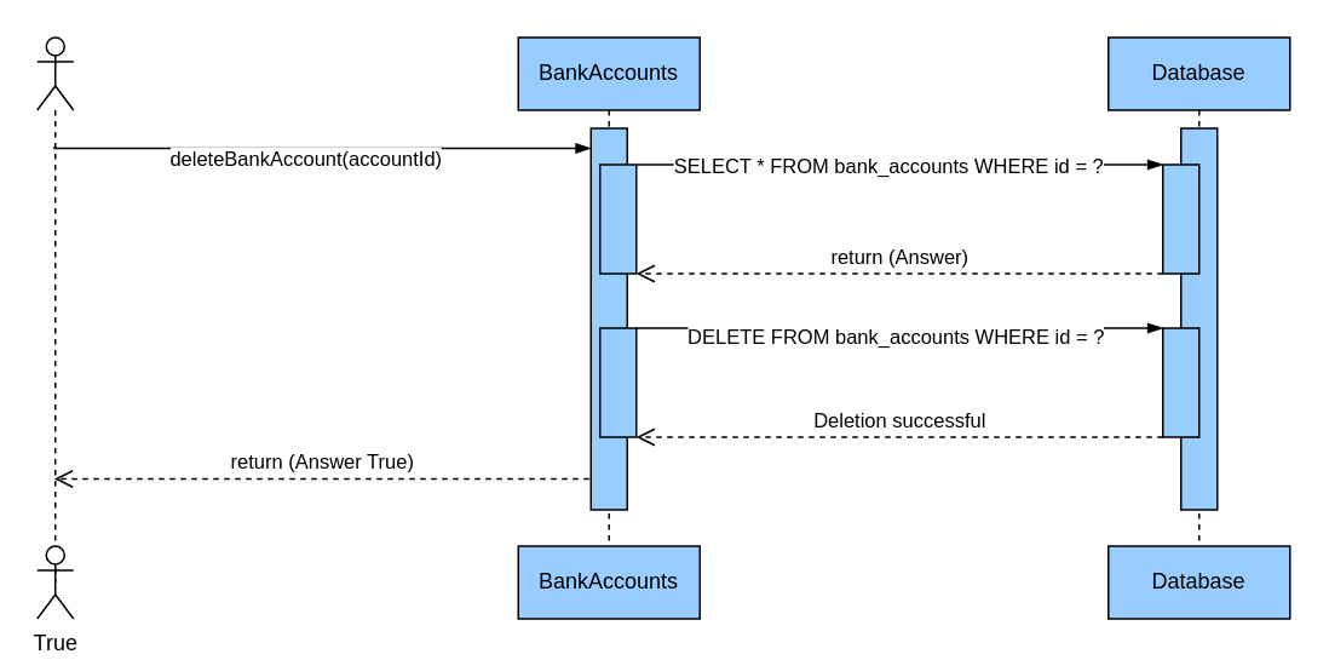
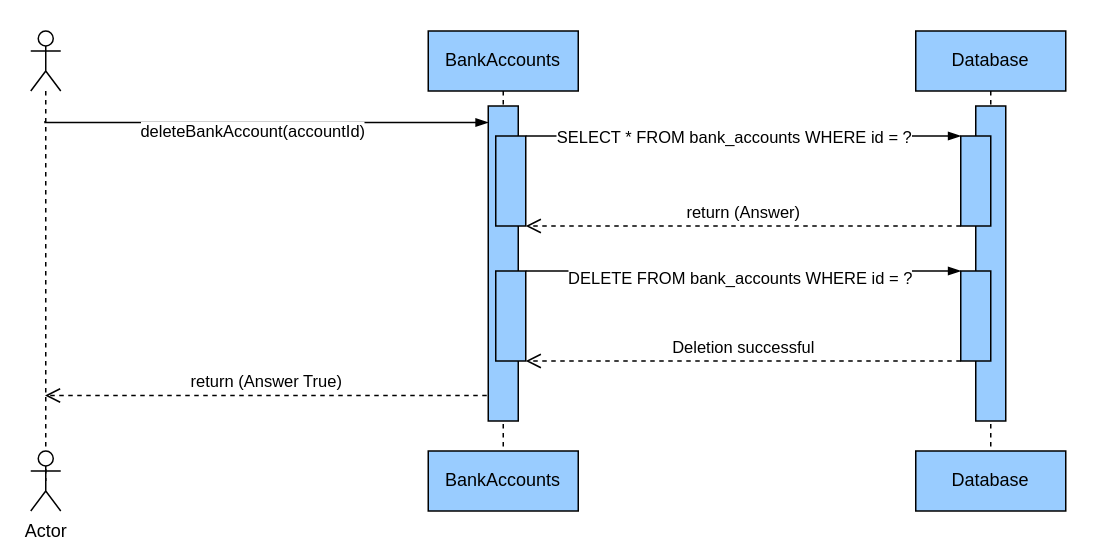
  <mxCell id="0" />
  <mxCell id="1" parent="0" />
  <mxCell id="2" value="BankAccounts" style="shape=umlLifeline;perimeter=lifelinePerimeter;whiteSpace=wrap;html=1;container=1;dropTarget=0;collapsible=0;recursiveResize=0;outlineConnect=0;portConstraint=eastwest;newEdgeStyle={&quot;edgeStyle&quot;:&quot;elbowEdgeStyle&quot;,&quot;elbow&quot;:&quot;vertical&quot;,&quot;curved&quot;:0,&quot;rounded&quot;:0};fillColor=#99CCFF;" parent="1" vertex="1"><mxGeometry x="285" y="20" width="100" height="300" as="geometry" /></mxCell>
  <mxCell id="3" value="Database" style="shape=umlLifeline;perimeter=lifelinePerimeter;whiteSpace=wrap;html=1;container=1;dropTarget=0;collapsible=0;recursiveResize=0;outlineConnect=0;portConstraint=eastwest;newEdgeStyle={&quot;curved&quot;:0,&quot;rounded&quot;:0};fillColor=#99CCFF;" parent="1" vertex="1"><mxGeometry x="610" y="20" width="100" height="300" as="geometry" /></mxCell>
  <mxCell id="4" value="BankAccounts" style="rounded=0;whiteSpace=wrap;html=1;fillColor=#99CCFF;" parent="1" vertex="1"><mxGeometry x="285" y="300" width="100" height="40" as="geometry" /></mxCell>
  <mxCell id="5" value="Database" style="rounded=0;whiteSpace=wrap;html=1;fillColor=#99CCFF;" parent="1" vertex="1"><mxGeometry x="610" y="300" width="100" height="40" as="geometry" /></mxCell>
  <mxCell id="6" value="" style="shape=umlLifeline;perimeter=lifelinePerimeter;whiteSpace=wrap;html=1;container=1;dropTarget=0;collapsible=0;recursiveResize=0;outlineConnect=0;portConstraint=eastwest;newEdgeStyle={&quot;curved&quot;:0,&quot;rounded&quot;:0};participant=umlActor;" parent="1" vertex="1"><mxGeometry x="20" y="20" width="20" height="300" as="geometry" /></mxCell>
- <mxCell id="7" value="True" style="shape=umlActor;verticalLabelPosition=bottom;verticalAlign=top;html=1;outlineConnect=0;" parent="1" vertex="1"><mxGeometry x="20" y="300" width="20" height="40" as="geometry" /></mxCell>
+ <mxCell id="7" value="Actor" style="shape=umlActor;verticalLabelPosition=bottom;verticalAlign=top;html=1;outlineConnect=0;" parent="1" vertex="1"><mxGeometry x="20" y="300" width="20" height="40" as="geometry" /></mxCell>
  <mxCell id="8" value="" style="edgeStyle=elbowEdgeStyle;fontSize=12;html=1;endArrow=blockThin;endFill=1;rounded=0;elbow=vertical;entryX=0;entryY=0.057;entryDx=0;entryDy=0;entryPerimeter=0;" parent="1" target="10" edge="1"><mxGeometry width="160" relative="1" as="geometry"><mxPoint x="29.5" y="80" as="sourcePoint" /><mxPoint x="320" y="80" as="targetPoint" /></mxGeometry></mxCell>
  <mxCell id="9" value="deleteBankAccount(accountId)" style="edgeLabel;html=1;align=center;verticalAlign=middle;resizable=0;points=[];" parent="8" vertex="1" connectable="0"><mxGeometry x="-0.118" y="-5" relative="1" as="geometry"><mxPoint x="8" as="offset" /></mxGeometry></mxCell>
  <mxCell id="10" value="" style="rounded=0;whiteSpace=wrap;html=1;fillColor=#99CCFF;" parent="1" vertex="1"><mxGeometry x="325" y="70" width="20" height="210" as="geometry" /></mxCell>
  <mxCell id="11" value="" style="rounded=0;whiteSpace=wrap;html=1;fillColor=#99CCFF;" vertex="1" parent="1"><mxGeometry x="650" y="70" width="20" height="210" as="geometry" /></mxCell>
  <mxCell id="12" value="" style="rounded=0;whiteSpace=wrap;html=1;fillColor=#99CCFF;" parent="1" vertex="1"><mxGeometry x="330" y="90" width="20" height="60" as="geometry" /></mxCell>
  <mxCell id="13" value="" style="rounded=0;whiteSpace=wrap;html=1;fillColor=#99CCFF;" parent="1" vertex="1"><mxGeometry x="640" y="90" width="20" height="60" as="geometry" /></mxCell>
  <mxCell id="14" value="" style="edgeStyle=elbowEdgeStyle;fontSize=12;html=1;endArrow=blockThin;endFill=1;rounded=0;exitX=1;exitY=0;exitDx=0;exitDy=0;entryX=0;entryY=0;entryDx=0;entryDy=0;" parent="1" source="12" target="13" edge="1"><mxGeometry width="160" relative="1" as="geometry"><mxPoint x="300" y="250" as="sourcePoint" /><mxPoint x="460" y="250" as="targetPoint" /></mxGeometry></mxCell>
  <mxCell id="15" value="SELECT * FROM bank_accounts WHERE id = ?" style="edgeLabel;html=1;align=center;verticalAlign=middle;resizable=0;points=[];" parent="14" vertex="1" connectable="0"><mxGeometry x="-0.123" relative="1" as="geometry"><mxPoint x="11" as="offset" /></mxGeometry></mxCell>
  <mxCell id="16" value="return (Answer)" style="html=1;verticalAlign=bottom;endArrow=open;dashed=1;endSize=8;curved=0;rounded=0;exitX=0;exitY=1;exitDx=0;exitDy=0;entryX=1;entryY=1;entryDx=0;entryDy=0;" parent="1" source="13" target="12" edge="1"><mxGeometry relative="1" as="geometry"><mxPoint x="390" y="230" as="sourcePoint" /><mxPoint x="310" y="230" as="targetPoint" /></mxGeometry></mxCell>
  <mxCell id="17" value="" style="rounded=0;whiteSpace=wrap;html=1;fillColor=#99CCFF;" parent="1" vertex="1"><mxGeometry x="330" y="180" width="20" height="60" as="geometry" /></mxCell>
  <mxCell id="18" value="" style="rounded=0;whiteSpace=wrap;html=1;fillColor=#99CCFF;" parent="1" vertex="1"><mxGeometry x="640" y="180" width="20" height="60" as="geometry" /></mxCell>
  <mxCell id="19" value="" style="edgeStyle=elbowEdgeStyle;fontSize=12;html=1;endArrow=blockThin;endFill=1;rounded=0;exitX=1;exitY=0;exitDx=0;exitDy=0;entryX=0;entryY=0;entryDx=0;entryDy=0;elbow=vertical;" parent="1" source="17" target="18" edge="1"><mxGeometry width="160" relative="1" as="geometry"><mxPoint x="270" y="230" as="sourcePoint" /><mxPoint x="430" y="230" as="targetPoint" /></mxGeometry></mxCell>
  <mxCell id="20" value="DELETE FROM bank_accounts WHERE id = ?" style="edgeLabel;html=1;align=center;verticalAlign=middle;resizable=0;points=[];" parent="19" vertex="1" connectable="0"><mxGeometry x="0.073" y="-4" relative="1" as="geometry"><mxPoint x="-14" as="offset" /></mxGeometry></mxCell>
  <mxCell id="21" value="Deletion successful" style="html=1;verticalAlign=bottom;endArrow=open;dashed=1;endSize=8;curved=0;rounded=0;exitX=0;exitY=1;exitDx=0;exitDy=0;entryX=1;entryY=1;entryDx=0;entryDy=0;" parent="1" source="18" target="17" edge="1"><mxGeometry relative="1" as="geometry"><mxPoint x="390" y="230" as="sourcePoint" /><mxPoint x="310" y="230" as="targetPoint" /></mxGeometry></mxCell>
  <mxCell id="22" value="return (Answer True)" style="html=1;verticalAlign=bottom;endArrow=open;dashed=1;endSize=8;curved=0;rounded=0;exitX=-0.05;exitY=0.919;exitDx=0;exitDy=0;exitPerimeter=0;" parent="1" source="10" target="6" edge="1"><mxGeometry relative="1" as="geometry"><mxPoint x="390" y="230" as="sourcePoint" /><mxPoint x="310" y="230" as="targetPoint" /></mxGeometry></mxCell>
